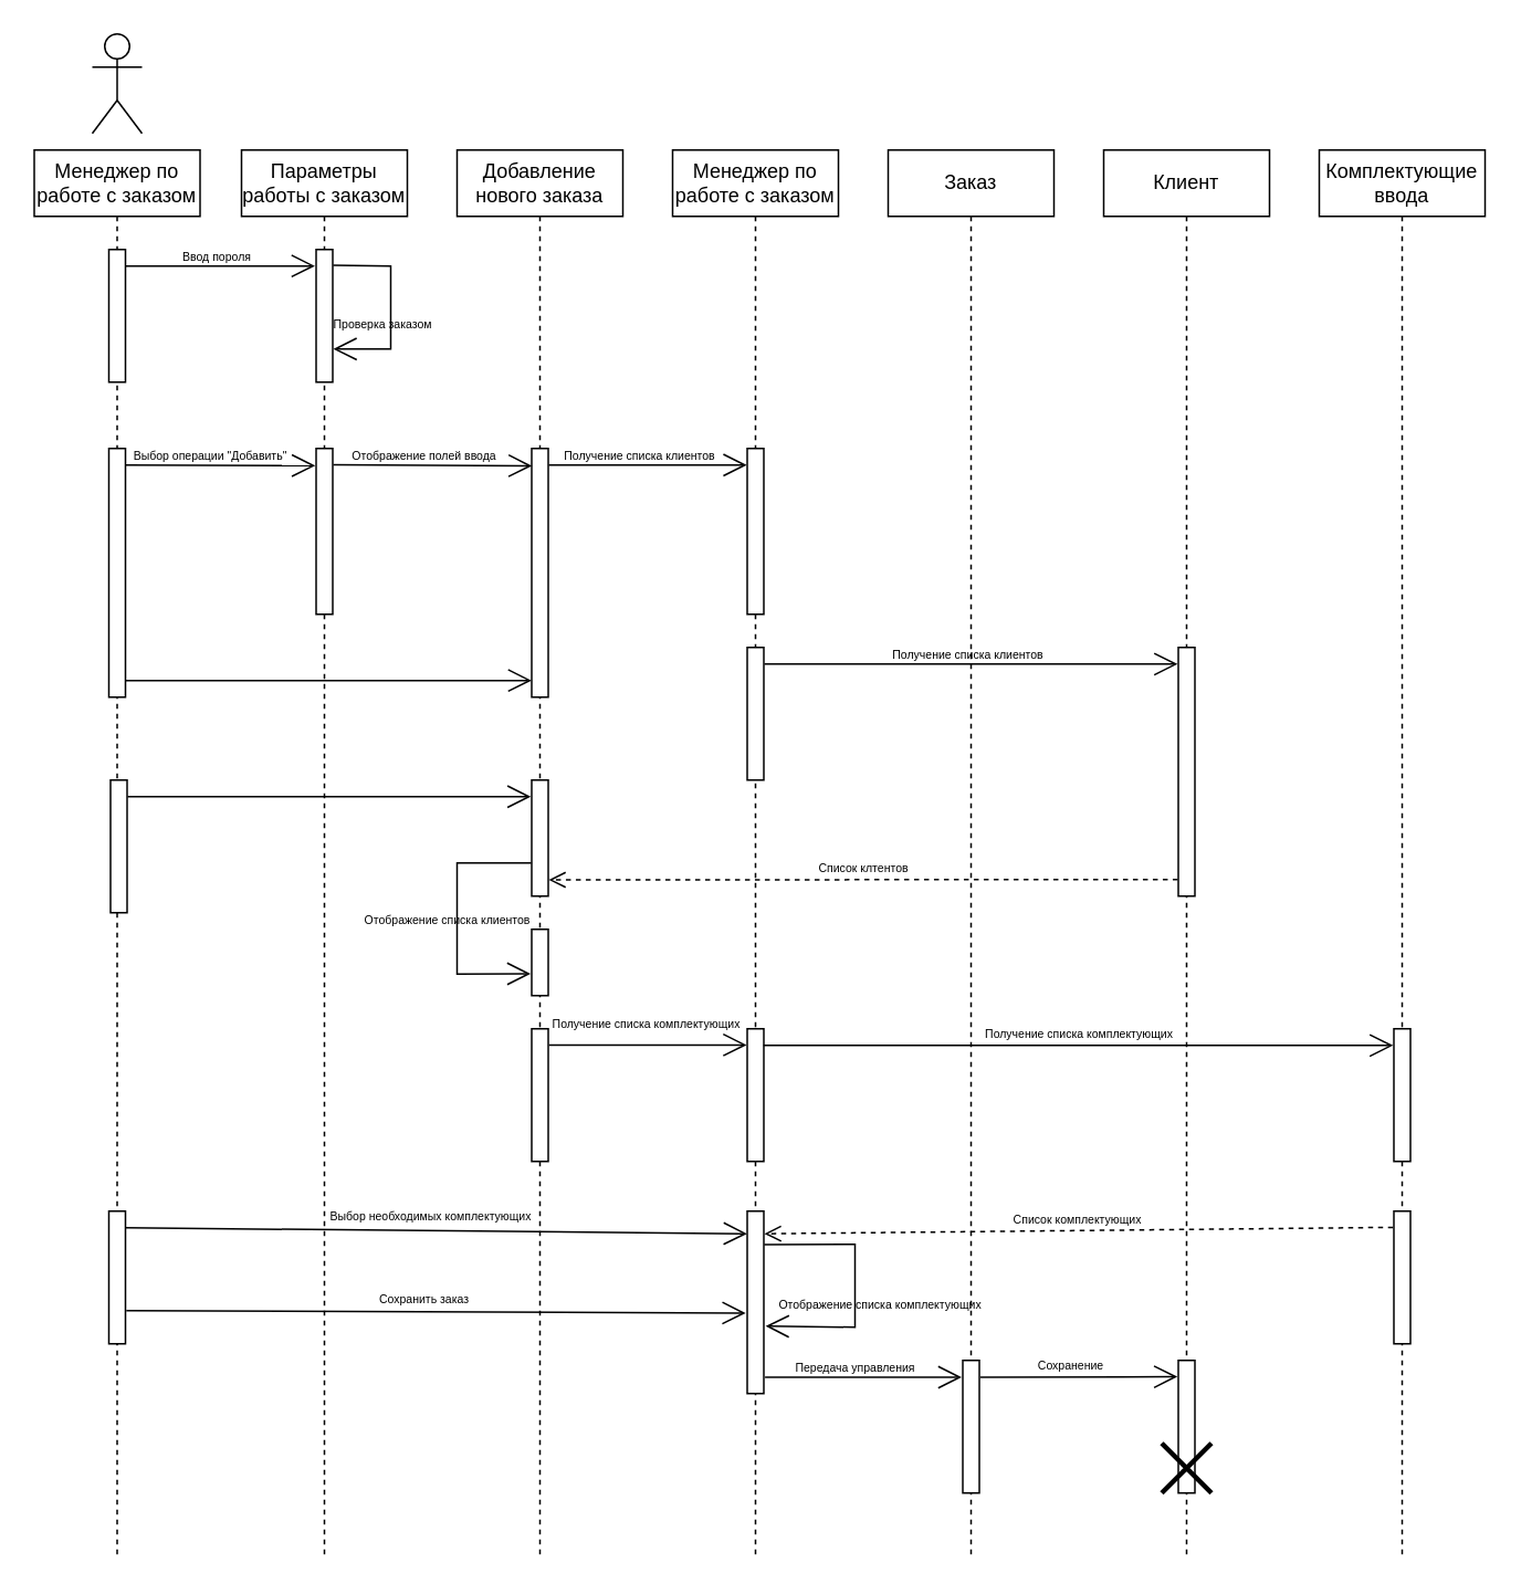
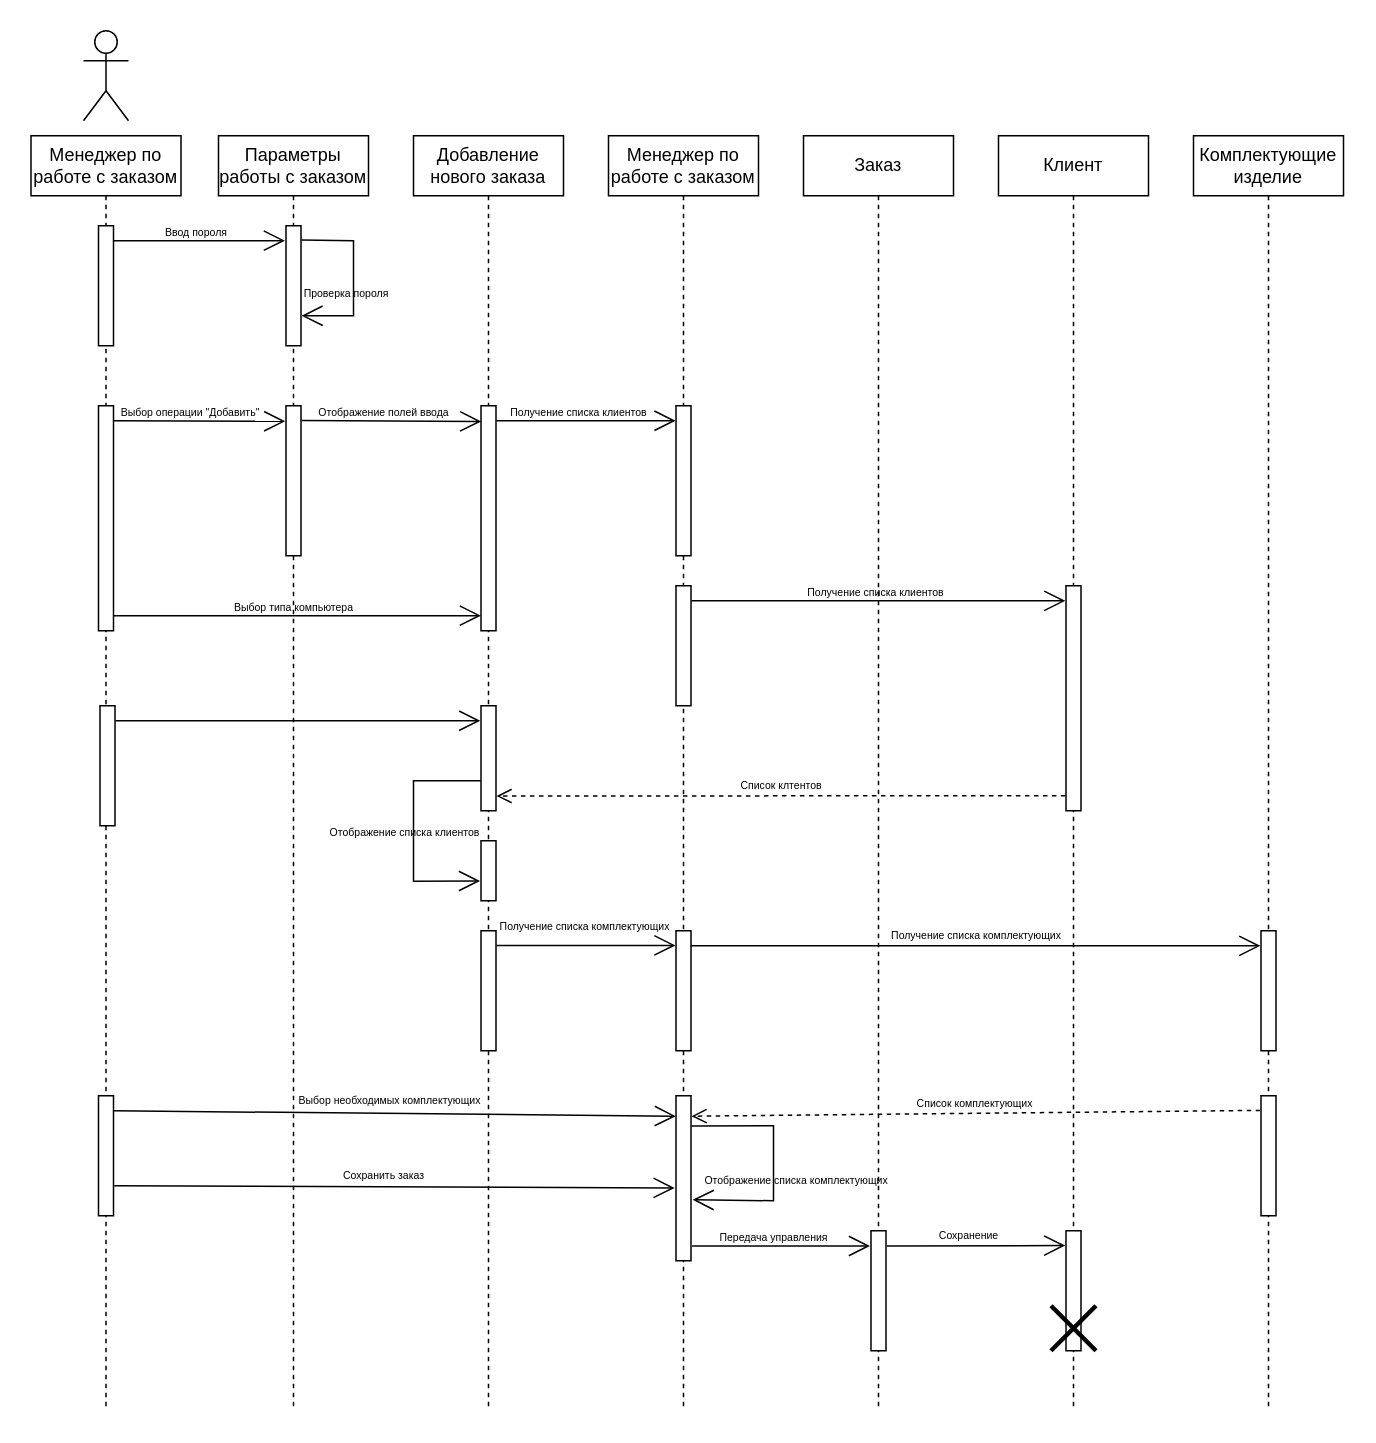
  <mxCell id="0" />
  <mxCell id="1" parent="0" />
  <mxCell id="2" value="" style="shape=umlActor;verticalLabelPosition=bottom;verticalAlign=top;html=1;" vertex="1" parent="1"><mxGeometry x="55" y="20" width="30" height="60" as="geometry" /></mxCell>
  <mxCell id="3" value="Менеджер по работе с заказом" style="shape=umlLifeline;perimeter=lifelinePerimeter;whiteSpace=wrap;html=1;container=1;collapsible=0;recursiveResize=0;outlineConnect=0;" vertex="1" parent="1"><mxGeometry x="20" y="90" width="100" height="850" as="geometry" /></mxCell>
  <mxCell id="4" value="" style="html=1;points=[];perimeter=orthogonalPerimeter;" vertex="1" parent="3"><mxGeometry x="45" y="60" width="10" height="80" as="geometry" /></mxCell>
  <mxCell id="5" value="" style="endArrow=open;endFill=1;endSize=12;html=1;rounded=0;entryX=-0.072;entryY=0.124;entryDx=0;entryDy=0;entryPerimeter=0;" edge="1" parent="3" target="12"><mxGeometry width="160" relative="1" as="geometry"><mxPoint x="55" y="70" as="sourcePoint" /><mxPoint x="215" y="70" as="targetPoint" /></mxGeometry></mxCell>
  <mxCell id="6" value="" style="html=1;points=[];perimeter=orthogonalPerimeter;" vertex="1" parent="3"><mxGeometry x="45" y="180" width="10" height="150" as="geometry" /></mxCell>
  <mxCell id="7" value="" style="endArrow=open;endFill=1;endSize=12;html=1;rounded=0;entryX=-0.051;entryY=0.104;entryDx=0;entryDy=0;entryPerimeter=0;" edge="1" parent="3" target="14"><mxGeometry width="160" relative="1" as="geometry"><mxPoint x="55" y="190" as="sourcePoint" /><mxPoint x="215" y="190" as="targetPoint" /></mxGeometry></mxCell>
  <mxCell id="8" value="" style="endArrow=open;endFill=1;endSize=12;html=1;rounded=0;fontSize=7;entryX=-0.007;entryY=0.933;entryDx=0;entryDy=0;entryPerimeter=0;" edge="1" parent="3" target="17"><mxGeometry width="160" relative="1" as="geometry"><mxPoint x="55" y="320" as="sourcePoint" /><mxPoint x="215" y="320" as="targetPoint" /></mxGeometry></mxCell>
  <mxCell id="9" value="" style="html=1;points=[];perimeter=orthogonalPerimeter;strokeWidth=1;fontSize=7;" vertex="1" parent="3"><mxGeometry x="46" y="380" width="10" height="80" as="geometry" /></mxCell>
  <mxCell id="10" value="" style="html=1;points=[];perimeter=orthogonalPerimeter;strokeWidth=1;fontSize=7;" vertex="1" parent="3"><mxGeometry x="45" y="640" width="10" height="80" as="geometry" /></mxCell>
  <mxCell id="11" value="Параметры работы с заказом" style="shape=umlLifeline;perimeter=lifelinePerimeter;whiteSpace=wrap;html=1;container=1;collapsible=0;recursiveResize=0;outlineConnect=0;" vertex="1" parent="1"><mxGeometry x="145" y="90" width="100" height="850" as="geometry" /></mxCell>
  <mxCell id="12" value="" style="html=1;points=[];perimeter=orthogonalPerimeter;" vertex="1" parent="11"><mxGeometry x="45" y="60" width="10" height="80" as="geometry" /></mxCell>
  <mxCell id="13" value="" style="endArrow=open;endFill=1;endSize=12;html=1;rounded=0;exitX=1.026;exitY=0.119;exitDx=0;exitDy=0;exitPerimeter=0;entryX=1.036;entryY=0.751;entryDx=0;entryDy=0;entryPerimeter=0;" edge="1" parent="11" source="12" target="12"><mxGeometry width="160" relative="1" as="geometry"><mxPoint x="60" y="70" as="sourcePoint" /><mxPoint x="110" y="100" as="targetPoint" /><Array as="points"><mxPoint x="90" y="70" /><mxPoint x="90" y="90" /><mxPoint x="90" y="120" /><mxPoint x="70" y="120" /></Array></mxGeometry></mxCell>
  <mxCell id="14" value="" style="html=1;points=[];perimeter=orthogonalPerimeter;" vertex="1" parent="11"><mxGeometry x="45" y="180" width="10" height="100" as="geometry" /></mxCell>
  <mxCell id="15" value="&lt;font style=&quot;font-size: 7px;&quot;&gt;Выбор операции &quot;Добавить&quot;&lt;/font&gt;" style="text;html=1;align=center;verticalAlign=middle;resizable=0;points=[];autosize=1;strokeColor=none;fillColor=none;" vertex="1" parent="11"><mxGeometry x="-79" y="168" width="120" height="30" as="geometry" /></mxCell>
  <mxCell id="16" value="Добавление нового заказа" style="shape=umlLifeline;perimeter=lifelinePerimeter;whiteSpace=wrap;html=1;container=1;collapsible=0;recursiveResize=0;outlineConnect=0;" vertex="1" parent="1"><mxGeometry x="275" y="90" width="100" height="850" as="geometry" /></mxCell>
  <mxCell id="17" value="" style="html=1;points=[];perimeter=orthogonalPerimeter;strokeWidth=1;fontSize=7;" vertex="1" parent="16"><mxGeometry x="45" y="180" width="10" height="150" as="geometry" /></mxCell>
  <mxCell id="18" value="" style="html=1;points=[];perimeter=orthogonalPerimeter;strokeWidth=1;fontSize=7;" vertex="1" parent="16"><mxGeometry x="45" y="380" width="10" height="70" as="geometry" /></mxCell>
  <mxCell id="19" value="" style="html=1;points=[];perimeter=orthogonalPerimeter;strokeWidth=1;fontSize=7;" vertex="1" parent="16"><mxGeometry x="45" y="470" width="10" height="40" as="geometry" /></mxCell>
  <mxCell id="20" value="" style="endArrow=open;endFill=1;endSize=12;html=1;rounded=0;fontSize=7;entryX=-0.064;entryY=0.67;entryDx=0;entryDy=0;entryPerimeter=0;exitX=-0.025;exitY=0.715;exitDx=0;exitDy=0;exitPerimeter=0;" edge="1" parent="16" source="18" target="19"><mxGeometry width="160" relative="1" as="geometry"><mxPoint x="20" y="440" as="sourcePoint" /><mxPoint x="-50" y="440" as="targetPoint" /><Array as="points"><mxPoint y="430" /><mxPoint y="497" /></Array></mxGeometry></mxCell>
  <mxCell id="21" value="Отображение списка клиентов" style="text;html=1;align=center;verticalAlign=middle;resizable=0;points=[];autosize=1;strokeColor=none;fillColor=none;fontSize=7;" vertex="1" parent="16"><mxGeometry x="-66" y="455" width="120" height="20" as="geometry" /></mxCell>
  <mxCell id="22" value="" style="html=1;points=[];perimeter=orthogonalPerimeter;strokeWidth=1;fontSize=7;" vertex="1" parent="16"><mxGeometry x="45" y="530" width="10" height="80" as="geometry" /></mxCell>
  <mxCell id="23" value="Менеджер по работе с заказом" style="shape=umlLifeline;perimeter=lifelinePerimeter;whiteSpace=wrap;html=1;container=1;collapsible=0;recursiveResize=0;outlineConnect=0;" vertex="1" parent="1"><mxGeometry x="405" y="90" width="100" height="850" as="geometry" /></mxCell>
  <mxCell id="24" value="" style="html=1;points=[];perimeter=orthogonalPerimeter;strokeWidth=1;fontSize=7;" vertex="1" parent="23"><mxGeometry x="45" y="180" width="10" height="100" as="geometry" /></mxCell>
  <mxCell id="25" value="" style="html=1;points=[];perimeter=orthogonalPerimeter;strokeWidth=1;fontSize=7;" vertex="1" parent="23"><mxGeometry x="45" y="300" width="10" height="80" as="geometry" /></mxCell>
  <mxCell id="26" value="" style="html=1;points=[];perimeter=orthogonalPerimeter;strokeWidth=1;fontSize=7;" vertex="1" parent="23"><mxGeometry x="45" y="530" width="10" height="80" as="geometry" /></mxCell>
  <mxCell id="27" value="" style="html=1;points=[];perimeter=orthogonalPerimeter;strokeWidth=1;fontSize=7;" vertex="1" parent="23"><mxGeometry x="45" y="640" width="10" height="110" as="geometry" /></mxCell>
  <mxCell id="28" value="" style="endArrow=open;endFill=1;endSize=12;html=1;rounded=0;fontSize=7;entryX=1.106;entryY=0.63;entryDx=0;entryDy=0;entryPerimeter=0;exitX=1.022;exitY=0.183;exitDx=0;exitDy=0;exitPerimeter=0;" edge="1" parent="23" source="27" target="27"><mxGeometry width="160" relative="1" as="geometry"><mxPoint x="60" y="670" as="sourcePoint" /><mxPoint x="160" y="670" as="targetPoint" /><Array as="points"><mxPoint x="110" y="660" /><mxPoint x="110" y="710" /></Array></mxGeometry></mxCell>
  <mxCell id="29" value="Заказ" style="shape=umlLifeline;perimeter=lifelinePerimeter;whiteSpace=wrap;html=1;container=1;collapsible=0;recursiveResize=0;outlineConnect=0;" vertex="1" parent="1"><mxGeometry x="535" y="90" width="100" height="850" as="geometry" /></mxCell>
  <mxCell id="30" value="" style="html=1;points=[];perimeter=orthogonalPerimeter;strokeWidth=1;fontSize=7;" vertex="1" parent="29"><mxGeometry x="45" y="730" width="10" height="80" as="geometry" /></mxCell>
  <mxCell id="31" value="Клиент" style="shape=umlLifeline;perimeter=lifelinePerimeter;whiteSpace=wrap;html=1;container=1;collapsible=0;recursiveResize=0;outlineConnect=0;" vertex="1" parent="1"><mxGeometry x="665" y="90" width="100" height="850" as="geometry" /></mxCell>
  <mxCell id="32" value="" style="html=1;points=[];perimeter=orthogonalPerimeter;strokeWidth=1;fontSize=7;" vertex="1" parent="31"><mxGeometry x="45" y="300" width="10" height="150" as="geometry" /></mxCell>
  <mxCell id="33" value="" style="html=1;points=[];perimeter=orthogonalPerimeter;strokeWidth=1;fontSize=7;" vertex="1" parent="31"><mxGeometry x="45" y="730" width="10" height="80" as="geometry" /></mxCell>
  <mxCell id="34" value="" style="shape=umlDestroy;whiteSpace=wrap;html=1;strokeWidth=3;fontSize=7;" vertex="1" parent="31"><mxGeometry x="35" y="780" width="30" height="30" as="geometry" /></mxCell>
- <mxCell id="35" value="Комплектующие ввода" style="shape=umlLifeline;perimeter=lifelinePerimeter;whiteSpace=wrap;html=1;container=1;collapsible=0;recursiveResize=0;outlineConnect=0;" vertex="1" parent="1"><mxGeometry x="795" y="90" width="100" height="850" as="geometry" /></mxCell>
+ <mxCell id="35" value="Комплектующие изделие" style="shape=umlLifeline;perimeter=lifelinePerimeter;whiteSpace=wrap;html=1;container=1;collapsible=0;recursiveResize=0;outlineConnect=0;" vertex="1" parent="1"><mxGeometry x="795" y="90" width="100" height="850" as="geometry" /></mxCell>
  <mxCell id="36" value="" style="html=1;points=[];perimeter=orthogonalPerimeter;strokeWidth=1;fontSize=7;" vertex="1" parent="35"><mxGeometry x="45" y="530" width="10" height="80" as="geometry" /></mxCell>
  <mxCell id="37" value="" style="html=1;points=[];perimeter=orthogonalPerimeter;strokeWidth=1;fontSize=7;" vertex="1" parent="35"><mxGeometry x="45" y="640" width="10" height="80" as="geometry" /></mxCell>
  <mxCell id="38" value="&lt;font style=&quot;font-size: 7px;&quot;&gt;Ввод пороля&lt;/font&gt;" style="text;html=1;align=center;verticalAlign=middle;resizable=0;points=[];autosize=1;strokeColor=none;fillColor=none;" vertex="1" parent="1"><mxGeometry x="100" y="138" width="60" height="30" as="geometry" /></mxCell>
- <mxCell id="39" value="&lt;font style=&quot;font-size: 7px;&quot;&gt;Проверка заказом&lt;/font&gt;" style="text;html=1;align=center;verticalAlign=middle;resizable=0;points=[];autosize=1;strokeColor=none;fillColor=none;strokeWidth=1;" vertex="1" parent="1"><mxGeometry x="190" y="179" width="80" height="30" as="geometry" /></mxCell>
+ <mxCell id="39" value="&lt;font style=&quot;font-size: 7px;&quot;&gt;Проверка пороля&lt;/font&gt;" style="text;html=1;align=center;verticalAlign=middle;resizable=0;points=[];autosize=1;strokeColor=none;fillColor=none;strokeWidth=1;" vertex="1" parent="1"><mxGeometry x="190" y="179" width="80" height="30" as="geometry" /></mxCell>
  <mxCell id="40" value="" style="endArrow=open;endFill=1;endSize=12;html=1;rounded=0;fontSize=7;exitX=1.032;exitY=0.098;exitDx=0;exitDy=0;exitPerimeter=0;entryX=0.019;entryY=0.07;entryDx=0;entryDy=0;entryPerimeter=0;" edge="1" parent="1" source="14" target="17"><mxGeometry width="160" relative="1" as="geometry"><mxPoint x="205" y="280" as="sourcePoint" /><mxPoint x="355" y="280" as="targetPoint" /></mxGeometry></mxCell>
  <mxCell id="41" value="Отображение полей ввода" style="text;html=1;align=center;verticalAlign=middle;resizable=0;points=[];autosize=1;strokeColor=none;fillColor=none;fontSize=7;" vertex="1" parent="1"><mxGeometry x="200" y="265" width="110" height="20" as="geometry" /></mxCell>
+ <mxCell id="42" value="Выбор типа компьютера" style="text;html=1;align=center;verticalAlign=middle;resizable=0;points=[];autosize=1;strokeColor=none;fillColor=none;fontSize=7;" vertex="1" parent="1"><mxGeometry x="145" y="395" width="100" height="20" as="geometry" /></mxCell>
  <mxCell id="43" value="" style="endArrow=open;endFill=1;endSize=12;html=1;rounded=0;fontSize=7;exitX=1.03;exitY=0.067;exitDx=0;exitDy=0;exitPerimeter=0;entryX=-0.026;entryY=0.1;entryDx=0;entryDy=0;entryPerimeter=0;" edge="1" parent="1" source="17" target="24"><mxGeometry width="160" relative="1" as="geometry"><mxPoint x="335" y="280" as="sourcePoint" /><mxPoint x="495" y="280" as="targetPoint" /></mxGeometry></mxCell>
  <mxCell id="44" value="Получение списка клиентов" style="text;html=1;align=center;verticalAlign=middle;resizable=0;points=[];autosize=1;strokeColor=none;fillColor=none;fontSize=7;" vertex="1" parent="1"><mxGeometry x="330" y="265" width="110" height="20" as="geometry" /></mxCell>
  <mxCell id="45" value="" style="endArrow=open;endFill=1;endSize=12;html=1;rounded=0;fontSize=7;exitX=1.033;exitY=0.124;exitDx=0;exitDy=0;exitPerimeter=0;entryX=-0.042;entryY=0.067;entryDx=0;entryDy=0;entryPerimeter=0;" edge="1" parent="1" source="25" target="32"><mxGeometry width="160" relative="1" as="geometry"><mxPoint x="465" y="400" as="sourcePoint" /><mxPoint x="645" y="400" as="targetPoint" /></mxGeometry></mxCell>
  <mxCell id="46" value="Получение списка клиентов" style="text;html=1;align=center;verticalAlign=middle;resizable=0;points=[];autosize=1;strokeColor=none;fillColor=none;fontSize=7;" vertex="1" parent="1"><mxGeometry x="528" y="385" width="110" height="20" as="geometry" /></mxCell>
  <mxCell id="47" value="Список клтентов" style="html=1;verticalAlign=bottom;endArrow=open;dashed=1;endSize=8;rounded=0;fontSize=7;entryX=1.034;entryY=0.86;entryDx=0;entryDy=0;entryPerimeter=0;exitX=-0.037;exitY=0.933;exitDx=0;exitDy=0;exitPerimeter=0;" edge="1" parent="1" source="32" target="18"><mxGeometry relative="1" as="geometry"><mxPoint x="705" y="530" as="sourcePoint" /><mxPoint x="335" y="530" as="targetPoint" /></mxGeometry></mxCell>
  <mxCell id="48" value="" style="endArrow=open;endFill=1;endSize=12;html=1;rounded=0;fontSize=7;entryX=-0.048;entryY=0.143;entryDx=0;entryDy=0;entryPerimeter=0;exitX=1.031;exitY=0.124;exitDx=0;exitDy=0;exitPerimeter=0;" edge="1" parent="1" source="9" target="18"><mxGeometry width="160" relative="1" as="geometry"><mxPoint x="85" y="480" as="sourcePoint" /><mxPoint x="235" y="480" as="targetPoint" /></mxGeometry></mxCell>
  <mxCell id="49" value="" style="endArrow=open;endFill=1;endSize=12;html=1;rounded=0;fontSize=7;exitX=1.043;exitY=0.123;exitDx=0;exitDy=0;exitPerimeter=0;entryX=-0.035;entryY=0.122;entryDx=0;entryDy=0;entryPerimeter=0;" edge="1" parent="1" source="22" target="26"><mxGeometry width="160" relative="1" as="geometry"><mxPoint x="335" y="630" as="sourcePoint" /><mxPoint x="485" y="630" as="targetPoint" /></mxGeometry></mxCell>
  <mxCell id="50" value="Получение списка комплектующих" style="text;html=1;align=center;verticalAlign=middle;resizable=0;points=[];autosize=1;strokeColor=none;fillColor=none;fontSize=7;" vertex="1" parent="1"><mxGeometry x="319" y="608" width="140" height="20" as="geometry" /></mxCell>
  <mxCell id="51" value="" style="endArrow=open;endFill=1;endSize=12;html=1;rounded=0;fontSize=7;exitX=0.981;exitY=0.125;exitDx=0;exitDy=0;exitPerimeter=0;entryX=-0.043;entryY=0.126;entryDx=0;entryDy=0;entryPerimeter=0;" edge="1" parent="1" source="26" target="36"><mxGeometry width="160" relative="1" as="geometry"><mxPoint x="475" y="630" as="sourcePoint" /><mxPoint x="635" y="630" as="targetPoint" /></mxGeometry></mxCell>
  <mxCell id="52" value="Получение списка комплектующих" style="text;html=1;align=center;verticalAlign=middle;resizable=0;points=[];autosize=1;strokeColor=none;fillColor=none;fontSize=7;" vertex="1" parent="1"><mxGeometry x="580" y="614" width="140" height="20" as="geometry" /></mxCell>
  <mxCell id="53" value="Список комплектующих" style="html=1;verticalAlign=bottom;endArrow=open;dashed=1;endSize=8;rounded=0;fontSize=7;entryX=1.035;entryY=0.124;entryDx=0;entryDy=0;entryPerimeter=0;exitX=-0.053;exitY=0.122;exitDx=0;exitDy=0;exitPerimeter=0;" edge="1" parent="1" source="37" target="27"><mxGeometry relative="1" as="geometry"><mxPoint x="835" y="740" as="sourcePoint" /><mxPoint x="755" y="740" as="targetPoint" /></mxGeometry></mxCell>
  <mxCell id="54" value="Отображение списка комплектующих" style="text;html=1;align=center;verticalAlign=middle;resizable=0;points=[];autosize=1;strokeColor=none;fillColor=none;fontSize=7;" vertex="1" parent="1"><mxGeometry x="455" y="777" width="150" height="20" as="geometry" /></mxCell>
  <mxCell id="55" value="" style="endArrow=open;endFill=1;endSize=12;html=1;rounded=0;fontSize=7;exitX=1.034;exitY=0.125;exitDx=0;exitDy=0;exitPerimeter=0;entryX=-0.011;entryY=0.124;entryDx=0;entryDy=0;entryPerimeter=0;" edge="1" parent="1" source="10" target="27"><mxGeometry width="160" relative="1" as="geometry"><mxPoint x="85" y="740" as="sourcePoint" /><mxPoint x="395" y="740" as="targetPoint" /></mxGeometry></mxCell>
  <mxCell id="56" value="Выбор необходимых комплектующих" style="text;html=1;align=center;verticalAlign=middle;resizable=0;points=[];autosize=1;strokeColor=none;fillColor=none;fontSize=7;" vertex="1" parent="1"><mxGeometry x="189" y="724" width="140" height="20" as="geometry" /></mxCell>
  <mxCell id="57" value="" style="endArrow=open;endFill=1;endSize=12;html=1;rounded=0;fontSize=7;exitX=1.053;exitY=0.749;exitDx=0;exitDy=0;exitPerimeter=0;entryX=-0.089;entryY=0.559;entryDx=0;entryDy=0;entryPerimeter=0;" edge="1" parent="1" source="10" target="27"><mxGeometry width="160" relative="1" as="geometry"><mxPoint x="85" y="790" as="sourcePoint" /><mxPoint x="395" y="790" as="targetPoint" /></mxGeometry></mxCell>
  <mxCell id="58" value="Сохранить заказ" style="text;html=1;align=center;verticalAlign=middle;resizable=0;points=[];autosize=1;strokeColor=none;fillColor=none;fontSize=7;" vertex="1" parent="1"><mxGeometry x="215" y="774" width="80" height="20" as="geometry" /></mxCell>
  <mxCell id="59" value="" style="endArrow=open;endFill=1;endSize=12;html=1;rounded=0;fontSize=7;exitX=1.074;exitY=0.911;exitDx=0;exitDy=0;exitPerimeter=0;entryX=-0.067;entryY=0.127;entryDx=0;entryDy=0;entryPerimeter=0;" edge="1" parent="1" source="27" target="30"><mxGeometry width="160" relative="1" as="geometry"><mxPoint x="475" y="830" as="sourcePoint" /><mxPoint x="635" y="830" as="targetPoint" /></mxGeometry></mxCell>
  <mxCell id="60" value="Передача управления" style="text;html=1;align=center;verticalAlign=middle;resizable=0;points=[];autosize=1;strokeColor=none;fillColor=none;fontSize=7;" vertex="1" parent="1"><mxGeometry x="465" y="815" width="100" height="20" as="geometry" /></mxCell>
  <mxCell id="61" value="" style="endArrow=open;endFill=1;endSize=12;html=1;rounded=0;fontSize=7;exitX=1.05;exitY=0.127;exitDx=0;exitDy=0;exitPerimeter=0;entryX=-0.052;entryY=0.123;entryDx=0;entryDy=0;entryPerimeter=0;" edge="1" parent="1" source="30" target="33"><mxGeometry width="160" relative="1" as="geometry"><mxPoint x="595" y="830" as="sourcePoint" /><mxPoint x="755" y="830" as="targetPoint" /></mxGeometry></mxCell>
  <mxCell id="62" value="Сохранение" style="text;html=1;align=center;verticalAlign=middle;resizable=0;points=[];autosize=1;strokeColor=none;fillColor=none;fontSize=7;" vertex="1" parent="1"><mxGeometry x="615" y="814" width="60" height="20" as="geometry" /></mxCell>
